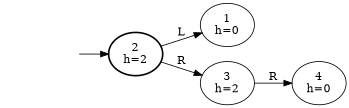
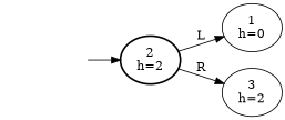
  digraph {
    rankdir=LR
    Dummy [style=invis]
    n2 [label="2\nh=2" penwidth=2]
    n3 [label="1\nh=0"]
    n4 [label="3\nh=2"]
-   n5 [label="4\nh=0"]
    Dummy -> n2
    n2 -> n3 [label=L]
    n2 -> n4 [label=R]
-   n4 -> n5 [label=R]
  }
